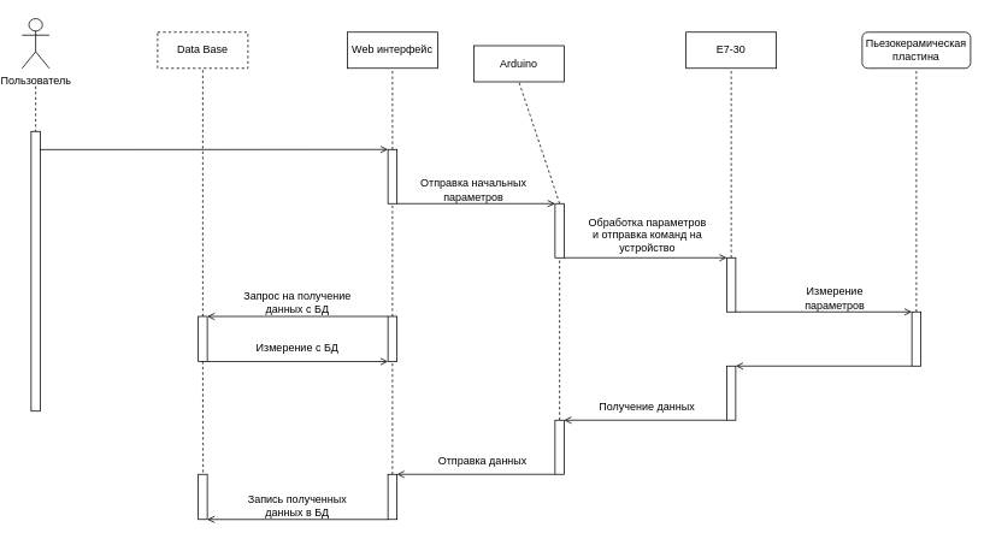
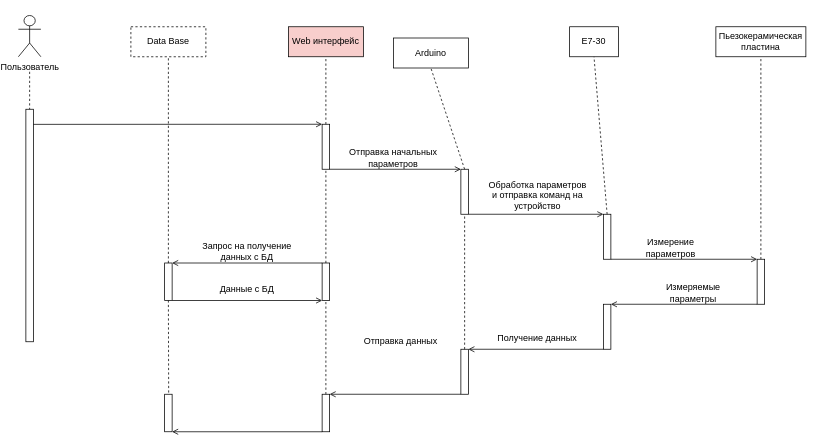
  <mxCell id="0" />
  <mxCell id="1" parent="0" />
  <mxCell id="2" value="Пользователь" style="shape=umlActor;verticalLabelPosition=bottom;verticalAlign=top;html=1;outlineConnect=0;" parent="1" vertex="1"><mxGeometry x="20" y="20" width="30" height="55" as="geometry" /></mxCell>
- <mxCell id="3" value="Web интерфейс" style="rounded=0;whiteSpace=wrap;html=1;" parent="1" vertex="1"><mxGeometry x="380" y="35" width="100" height="40" as="geometry" /></mxCell>
+ <mxCell id="3" value="Web интерфейс" style="rounded=0;whiteSpace=wrap;html=1;fillColor=#f8cecc;" parent="1" vertex="1"><mxGeometry x="380" y="35" width="100" height="40" as="geometry" /></mxCell>
  <mxCell id="4" value="" style="rounded=0;whiteSpace=wrap;html=1;" parent="1" vertex="1"><mxGeometry x="425" y="165" width="10" height="60" as="geometry" /></mxCell>
  <mxCell id="5" value="" style="rounded=0;whiteSpace=wrap;html=1;" parent="1" vertex="1"><mxGeometry x="30" y="145" width="10" height="310" as="geometry" /></mxCell>
  <mxCell id="6" value="" style="endArrow=none;html=1;rounded=0;exitX=0;exitY=0;exitDx=0;exitDy=0;entryX=1;entryY=0.065;entryDx=0;entryDy=0;entryPerimeter=0;endFill=0;startArrow=open;startFill=0;" parent="1" source="4" target="5" edge="1"><mxGeometry width="50" height="50" relative="1" as="geometry"><mxPoint x="110" y="235" as="sourcePoint" /><mxPoint x="160" y="185" as="targetPoint" /></mxGeometry></mxCell>
- <mxCell id="7" value="E7-30" style="rounded=0;whiteSpace=wrap;html=1;" parent="1" vertex="1"><mxGeometry x="755" y="35" width="100" height="40" as="geometry" /></mxCell>
+ <mxCell id="7" value="E7-30" style="rounded=0;whiteSpace=wrap;html=1;" parent="1" vertex="1"><mxGeometry x="755" y="35" width="65" height="40" as="geometry" /></mxCell>
  <mxCell id="8" value="Arduino" style="rounded=0;whiteSpace=wrap;html=1;" parent="1" vertex="1"><mxGeometry x="520" y="50" width="100" height="40" as="geometry" /></mxCell>
  <mxCell id="9" value="" style="endArrow=none;dashed=1;html=1;rounded=0;entryX=0.5;entryY=1;entryDx=0;entryDy=0;exitX=0.5;exitY=0;exitDx=0;exitDy=0;" parent="1" source="4" target="3" edge="1"><mxGeometry width="50" height="50" relative="1" as="geometry"><mxPoint x="455" y="235" as="sourcePoint" /><mxPoint x="505" y="185" as="targetPoint" /></mxGeometry></mxCell>
  <mxCell id="10" value="" style="rounded=0;whiteSpace=wrap;html=1;" parent="1" vertex="1"><mxGeometry x="610" y="225" width="10" height="60" as="geometry" /></mxCell>
  <mxCell id="11" value="" style="endArrow=none;html=1;rounded=0;entryX=1;entryY=0.065;entryDx=0;entryDy=0;entryPerimeter=0;endFill=0;startArrow=open;startFill=0;exitX=0;exitY=0;exitDx=0;exitDy=0;" parent="1" source="10" edge="1"><mxGeometry width="50" height="50" relative="1" as="geometry"><mxPoint x="605" y="225" as="sourcePoint" /><mxPoint x="435" y="225" as="targetPoint" /></mxGeometry></mxCell>
  <mxCell id="12" value="Отправка начальных&lt;br&gt;параметров" style="text;html=1;strokeColor=none;fillColor=none;align=center;verticalAlign=middle;whiteSpace=wrap;rounded=0;" parent="1" vertex="1"><mxGeometry x="455" y="195" width="130" height="30" as="geometry" /></mxCell>
  <mxCell id="13" value="" style="endArrow=none;dashed=1;html=1;rounded=0;exitX=0.5;exitY=0;exitDx=0;exitDy=0;entryX=0.5;entryY=1;entryDx=0;entryDy=0;" parent="1" source="10" target="8" edge="1"><mxGeometry width="50" height="50" relative="1" as="geometry"><mxPoint x="615" y="175" as="sourcePoint" /><mxPoint x="665" y="125" as="targetPoint" /></mxGeometry></mxCell>
  <mxCell id="14" value="" style="rounded=0;whiteSpace=wrap;html=1;" parent="1" vertex="1"><mxGeometry x="800" y="285" width="10" height="60" as="geometry" /></mxCell>
  <mxCell id="15" value="" style="endArrow=none;html=1;rounded=0;endFill=0;startArrow=open;startFill=0;exitX=0;exitY=0;exitDx=0;exitDy=0;entryX=1;entryY=1;entryDx=0;entryDy=0;" parent="1" source="14" target="10" edge="1"><mxGeometry width="50" height="50" relative="1" as="geometry"><mxPoint x="795" y="284.43" as="sourcePoint" /><mxPoint x="625" y="285" as="targetPoint" /></mxGeometry></mxCell>
  <mxCell id="16" value="Обработка параметров и отправка команд на устройство" style="text;html=1;strokeColor=none;fillColor=none;align=center;verticalAlign=middle;whiteSpace=wrap;rounded=0;" parent="1" vertex="1"><mxGeometry x="645" y="245" width="135" height="30" as="geometry" /></mxCell>
  <mxCell id="17" value="" style="rounded=0;whiteSpace=wrap;html=1;" parent="1" vertex="1"><mxGeometry x="610" y="465" width="10" height="60" as="geometry" /></mxCell>
  <mxCell id="18" value="Получение данных" style="text;html=1;strokeColor=none;fillColor=none;align=center;verticalAlign=middle;whiteSpace=wrap;rounded=0;" parent="1" vertex="1"><mxGeometry x="647" y="435" width="130" height="30" as="geometry" /></mxCell>
  <mxCell id="19" value="" style="endArrow=none;dashed=1;html=1;rounded=0;entryX=0.5;entryY=1;entryDx=0;entryDy=0;exitX=0.5;exitY=0;exitDx=0;exitDy=0;" parent="1" source="17" target="10" edge="1"><mxGeometry width="50" height="50" relative="1" as="geometry"><mxPoint x="565" y="355" as="sourcePoint" /><mxPoint x="615" y="305" as="targetPoint" /></mxGeometry></mxCell>
  <mxCell id="20" value="" style="rounded=0;whiteSpace=wrap;html=1;" parent="1" vertex="1"><mxGeometry x="425" y="525" width="10" height="50" as="geometry" /></mxCell>
  <mxCell id="21" value="" style="endArrow=open;html=1;rounded=0;endFill=0;startArrow=none;startFill=0;exitX=0;exitY=0;exitDx=0;exitDy=0;" parent="1" edge="1"><mxGeometry width="50" height="50" relative="1" as="geometry"><mxPoint x="610" y="525" as="sourcePoint" /><mxPoint x="435" y="525" as="targetPoint" /></mxGeometry></mxCell>
- <mxCell id="22" value="Отправка данных" style="text;html=1;strokeColor=none;fillColor=none;align=center;verticalAlign=middle;whiteSpace=wrap;rounded=0;" parent="1" vertex="1"><mxGeometry x="465" y="495" width="130" height="30" as="geometry" /></mxCell>
+ <mxCell id="22" value="Отправка данных" style="text;html=1;strokeColor=none;fillColor=none;align=center;verticalAlign=middle;whiteSpace=wrap;rounded=0;" parent="1" vertex="1"><mxGeometry x="465" y="440" width="130" height="30" as="geometry" /></mxCell>
  <mxCell id="23" value="Data Base" style="rounded=0;whiteSpace=wrap;html=1;dashed=1;" parent="1" vertex="1"><mxGeometry x="170" y="35" width="100" height="40" as="geometry" /></mxCell>
  <mxCell id="24" value="" style="rounded=0;whiteSpace=wrap;html=1;" parent="1" vertex="1"><mxGeometry x="215" y="525" width="10" height="50" as="geometry" /></mxCell>
  <mxCell id="25" value="" style="endArrow=open;html=1;rounded=0;endFill=0;startArrow=none;startFill=0;entryX=1;entryY=1;entryDx=0;entryDy=0;exitX=0;exitY=1;exitDx=0;exitDy=0;" parent="1" source="20" target="24" edge="1"><mxGeometry width="50" height="50" relative="1" as="geometry"><mxPoint x="420" y="575" as="sourcePoint" /><mxPoint x="250" y="574.52" as="targetPoint" /></mxGeometry></mxCell>
- <mxCell id="26" value="Запись полученных данных в БД" style="text;html=1;strokeColor=none;fillColor=none;align=center;verticalAlign=middle;whiteSpace=wrap;rounded=0;" parent="1" vertex="1"><mxGeometry x="260" y="545" width="130" height="30" as="geometry" /></mxCell>
  <mxCell id="27" value="" style="rounded=0;whiteSpace=wrap;html=1;" parent="1" vertex="1"><mxGeometry x="215" y="350" width="10" height="50" as="geometry" /></mxCell>
  <mxCell id="28" value="" style="rounded=0;whiteSpace=wrap;html=1;" parent="1" vertex="1"><mxGeometry x="425" y="350" width="10" height="50" as="geometry" /></mxCell>
  <mxCell id="29" value="" style="endArrow=open;html=1;rounded=0;endFill=0;startArrow=none;startFill=0;exitX=0;exitY=0;exitDx=0;exitDy=0;entryX=1;entryY=0;entryDx=0;entryDy=0;" parent="1" edge="1" target="27" source="28"><mxGeometry width="50" height="50" relative="1" as="geometry"><mxPoint x="425" y="275" as="sourcePoint" /><mxPoint x="225" y="275.48" as="targetPoint" /></mxGeometry></mxCell>
  <mxCell id="30" value="Запрос на получение данных с БД" style="text;html=1;strokeColor=none;fillColor=none;align=center;verticalAlign=middle;whiteSpace=wrap;rounded=0;" parent="1" vertex="1"><mxGeometry x="260" y="320" width="130" height="30" as="geometry" /></mxCell>
  <mxCell id="31" value="" style="endArrow=none;html=1;rounded=0;endFill=0;startArrow=open;startFill=0;exitX=0;exitY=1;exitDx=0;exitDy=0;entryX=1;entryY=1;entryDx=0;entryDy=0;" parent="1" edge="1" target="27" source="28"><mxGeometry width="50" height="50" relative="1" as="geometry"><mxPoint x="425" y="324.52" as="sourcePoint" /><mxPoint x="225" y="325" as="targetPoint" /></mxGeometry></mxCell>
- <mxCell id="32" value="Измерение с БД" style="text;html=1;strokeColor=none;fillColor=none;align=center;verticalAlign=middle;whiteSpace=wrap;rounded=0;" parent="1" vertex="1"><mxGeometry x="260" y="370" width="130" height="30" as="geometry" /></mxCell>
+ <mxCell id="32" value="Данные с БД" style="text;html=1;strokeColor=none;fillColor=none;align=center;verticalAlign=middle;whiteSpace=wrap;rounded=0;" parent="1" vertex="1"><mxGeometry x="260" y="370" width="130" height="30" as="geometry" /></mxCell>
  <mxCell id="33" value="" style="endArrow=none;dashed=1;html=1;rounded=0;entryX=0.5;entryY=1;entryDx=0;entryDy=0;exitX=0.5;exitY=0;exitDx=0;exitDy=0;" parent="1" source="27" target="23" edge="1"><mxGeometry width="50" height="50" relative="1" as="geometry"><mxPoint x="200" y="215" as="sourcePoint" /><mxPoint x="250" y="165" as="targetPoint" /></mxGeometry></mxCell>
  <mxCell id="34" value="" style="endArrow=none;dashed=1;html=1;rounded=0;entryX=0.5;entryY=1;entryDx=0;entryDy=0;exitX=0.54;exitY=-0.044;exitDx=0;exitDy=0;exitPerimeter=0;" parent="1" source="24" target="27" edge="1"><mxGeometry width="50" height="50" relative="1" as="geometry"><mxPoint x="130" y="465" as="sourcePoint" /><mxPoint x="180" y="415" as="targetPoint" /></mxGeometry></mxCell>
  <mxCell id="35" value="" style="endArrow=none;dashed=1;html=1;rounded=0;entryX=0.5;entryY=1;entryDx=0;entryDy=0;exitX=0.5;exitY=0;exitDx=0;exitDy=0;" parent="1" source="28" target="4" edge="1"><mxGeometry width="50" height="50" relative="1" as="geometry"><mxPoint x="440" y="315" as="sourcePoint" /><mxPoint x="490" y="265" as="targetPoint" /></mxGeometry></mxCell>
  <mxCell id="36" value="" style="endArrow=none;dashed=1;html=1;rounded=0;entryX=0.5;entryY=1;entryDx=0;entryDy=0;exitX=0.5;exitY=0;exitDx=0;exitDy=0;" parent="1" source="20" target="28" edge="1"><mxGeometry width="50" height="50" relative="1" as="geometry"><mxPoint x="380" y="405" as="sourcePoint" /><mxPoint x="430" y="355" as="targetPoint" /></mxGeometry></mxCell>
- <mxCell id="37" value="Пьезокерамическая пластина" style="whiteSpace=wrap;html=1;rounded=1;" parent="1" vertex="1"><mxGeometry x="950" y="35" width="120" height="40" as="geometry" /></mxCell>
+ <mxCell id="37" value="Пьезокерамическая пластина" style="rounded=0;whiteSpace=wrap;html=1;" parent="1" vertex="1"><mxGeometry x="950" y="35" width="120" height="40" as="geometry" /></mxCell>
  <mxCell id="38" value="" style="endArrow=none;dashed=1;html=1;rounded=0;entryX=0.5;entryY=0;entryDx=0;entryDy=0;" parent="1" target="5" edge="1"><mxGeometry width="50" height="50" relative="1" as="geometry"><mxPoint x="35" y="95" as="sourcePoint" /><mxPoint x="20" y="255" as="targetPoint" /></mxGeometry></mxCell>
  <mxCell id="39" value="" style="endArrow=none;dashed=1;html=1;rounded=0;exitX=0.5;exitY=0;exitDx=0;exitDy=0;entryX=0.5;entryY=1;entryDx=0;entryDy=0;" parent="1" target="37" edge="1" source="41"><mxGeometry width="50" height="50" relative="1" as="geometry"><mxPoint x="1010" y="185" as="sourcePoint" /><mxPoint x="990" y="165" as="targetPoint" /></mxGeometry></mxCell>
  <mxCell id="40" value="" style="endArrow=none;dashed=1;html=1;rounded=0;entryX=0.5;entryY=1;entryDx=0;entryDy=0;exitX=0.5;exitY=0;exitDx=0;exitDy=0;" parent="1" source="14" target="7" edge="1"><mxGeometry width="50" height="50" relative="1" as="geometry"><mxPoint x="805" y="125" as="sourcePoint" /><mxPoint x="870" y="125" as="targetPoint" /></mxGeometry></mxCell>
  <mxCell id="41" value="" style="rounded=0;whiteSpace=wrap;html=1;" parent="1" vertex="1"><mxGeometry x="1005" y="345" width="10" height="60" as="geometry" /></mxCell>
  <mxCell id="42" value="" style="endArrow=open;html=1;rounded=0;exitX=1;exitY=1;exitDx=0;exitDy=0;entryX=0;entryY=0;entryDx=0;entryDy=0;endFill=0;" parent="1" source="14" target="41" edge="1"><mxGeometry width="50" height="50" relative="1" as="geometry"><mxPoint x="900" y="415" as="sourcePoint" /><mxPoint x="950" y="365" as="targetPoint" /></mxGeometry></mxCell>
- <mxCell id="43" value="Измерение параметров" style="text;html=1;strokeColor=none;fillColor=none;align=center;verticalAlign=middle;whiteSpace=wrap;rounded=0;" parent="1" vertex="1"><mxGeometry x="880" y="315" width="80" height="30" as="geometry" /></mxCell>
+ <mxCell id="43" value="Измерение параметров" style="text;html=1;strokeColor=none;fillColor=none;align=center;verticalAlign=middle;whiteSpace=wrap;rounded=0;" parent="1" vertex="1"><mxGeometry x="850" y="315" width="80" height="30" as="geometry" /></mxCell>
  <mxCell id="44" value="" style="rounded=0;whiteSpace=wrap;html=1;" vertex="1" parent="1"><mxGeometry x="800" y="405" width="10" height="60" as="geometry" /></mxCell>
  <mxCell id="45" value="" style="endArrow=none;html=1;rounded=0;exitX=1;exitY=0;exitDx=0;exitDy=0;entryX=0;entryY=1;entryDx=0;entryDy=0;endFill=0;startArrow=open;startFill=0;" edge="1" parent="1" source="44" target="41"><mxGeometry width="50" height="50" relative="1" as="geometry"><mxPoint x="790" y="389.76" as="sourcePoint" /><mxPoint x="985" y="389.76" as="targetPoint" /></mxGeometry></mxCell>
+ <mxCell id="46" value="Измеряемые параметры" style="text;html=1;strokeColor=none;fillColor=none;align=center;verticalAlign=middle;whiteSpace=wrap;rounded=0;" vertex="1" parent="1"><mxGeometry x="880" y="375" width="80" height="30" as="geometry" /></mxCell>
  <mxCell id="47" value="" style="endArrow=none;html=1;rounded=0;exitX=1;exitY=0;exitDx=0;exitDy=0;entryX=0;entryY=1;entryDx=0;entryDy=0;endFill=0;startArrow=open;startFill=0;" edge="1" parent="1" source="17" target="44"><mxGeometry width="50" height="50" relative="1" as="geometry"><mxPoint x="585" y="445" as="sourcePoint" /><mxPoint x="780" y="445" as="targetPoint" /></mxGeometry></mxCell>
